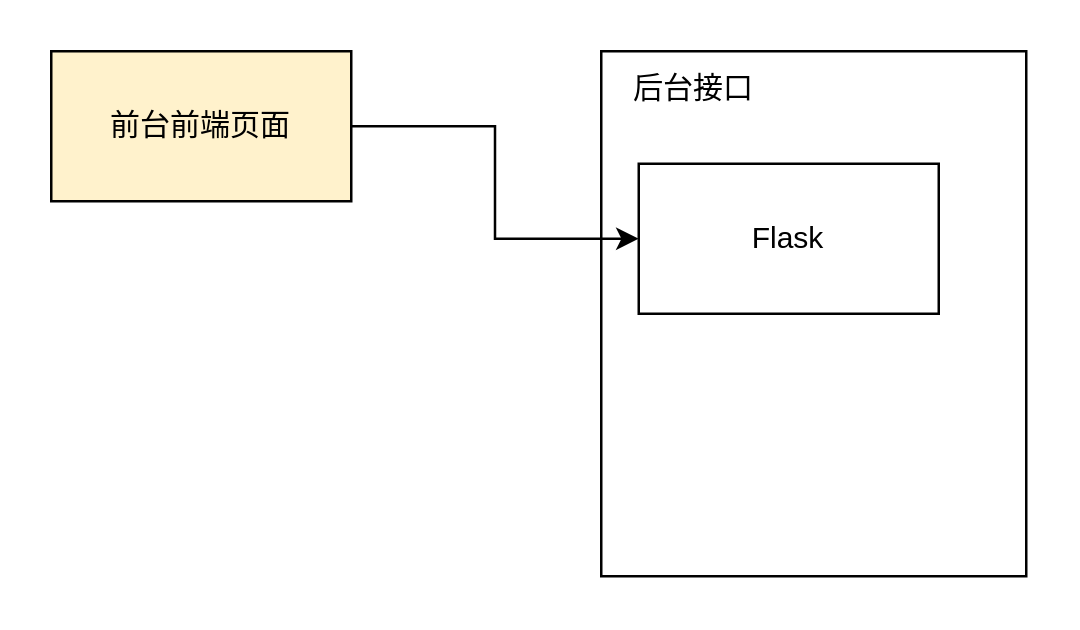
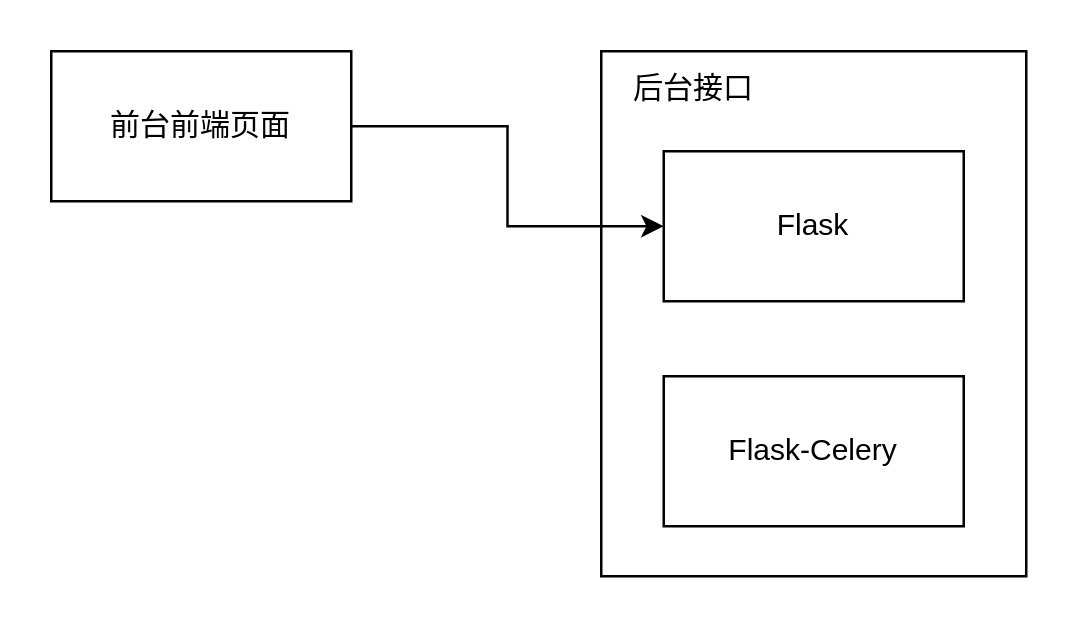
  <mxCell id="0" />
  <mxCell id="1" parent="0" />
  <mxCell id="2" value="" style="rounded=0;whiteSpace=wrap;html=1;" parent="1" vertex="1"><mxGeometry x="240" y="20" width="170" height="210" as="geometry" /></mxCell>
  <mxCell id="3" style="edgeStyle=orthogonalEdgeStyle;rounded=0;orthogonalLoop=1;jettySize=auto;html=1;exitX=1;exitY=0.5;exitDx=0;exitDy=0;entryX=0;entryY=0.5;entryDx=0;entryDy=0;" parent="1" source="4" target="6" edge="1"><mxGeometry relative="1" as="geometry" /></mxCell>
- <mxCell id="4" value="前台前端页面" style="rounded=0;whiteSpace=wrap;html=1;fillColor=#fff2cc;" parent="1" vertex="1"><mxGeometry x="20" y="20" width="120" height="60" as="geometry" /></mxCell>
+ <mxCell id="4" value="前台前端页面" style="rounded=0;whiteSpace=wrap;html=1;" parent="1" vertex="1"><mxGeometry x="20" y="20" width="120" height="60" as="geometry" /></mxCell>
  <mxCell id="5" value="&amp;nbsp;后台接口" style="text;html=1;align=center;verticalAlign=middle;resizable=0;points=[];autosize=1;strokeColor=none;fillColor=none;" parent="1" vertex="1"><mxGeometry x="240" y="20" width="70" height="30" as="geometry" /></mxCell>
- <mxCell id="6" value="Flask" style="rounded=0;whiteSpace=wrap;html=1;" parent="1" vertex="1"><mxGeometry x="255" y="65" width="120" height="60" as="geometry" /></mxCell>
+ <mxCell id="6" value="Flask" style="rounded=0;whiteSpace=wrap;html=1;" parent="1" vertex="1"><mxGeometry x="265" y="60" width="120" height="60" as="geometry" /></mxCell>
+ <mxCell id="7" value="Flask-Celery" style="rounded=0;whiteSpace=wrap;html=1;" parent="1" vertex="1"><mxGeometry x="265" y="150" width="120" height="60" as="geometry" /></mxCell>
